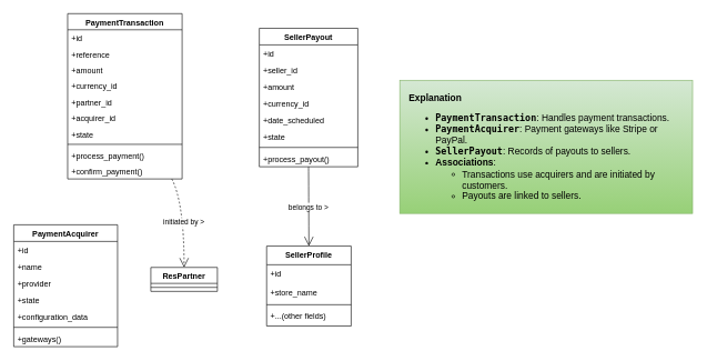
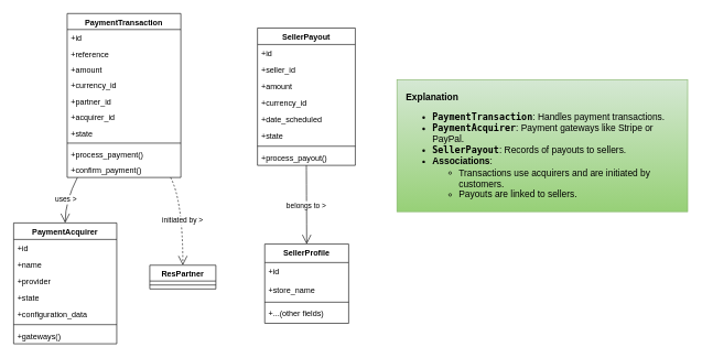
  <mxCell id="0" />
  <mxCell id="1" parent="0" />
  <mxCell id="2" value="PaymentTransaction" style="swimlane;fontStyle=1;align=center;verticalAlign=top;childLayout=stackLayout;horizontal=1;startSize=24.2;horizontalStack=0;resizeParent=1;resizeParentMax=0;resizeLast=0;collapsible=0;marginBottom=0;" vertex="1" parent="1"><mxGeometry x="101" y="20" width="172" height="248.2" as="geometry" /></mxCell>
  <mxCell id="3" value="+id" style="text;strokeColor=none;fillColor=none;align=left;verticalAlign=top;spacingLeft=4;spacingRight=4;overflow=hidden;rotatable=0;points=[[0,0.5],[1,0.5]];portConstraint=eastwest;" vertex="1" parent="2"><mxGeometry y="24.2" width="172" height="24" as="geometry" /></mxCell>
  <mxCell id="4" value="+reference" style="text;strokeColor=none;fillColor=none;align=left;verticalAlign=top;spacingLeft=4;spacingRight=4;overflow=hidden;rotatable=0;points=[[0,0.5],[1,0.5]];portConstraint=eastwest;" vertex="1" parent="2"><mxGeometry y="48.2" width="172" height="24" as="geometry" /></mxCell>
  <mxCell id="5" value="+amount" style="text;strokeColor=none;fillColor=none;align=left;verticalAlign=top;spacingLeft=4;spacingRight=4;overflow=hidden;rotatable=0;points=[[0,0.5],[1,0.5]];portConstraint=eastwest;" vertex="1" parent="2"><mxGeometry y="72.2" width="172" height="24" as="geometry" /></mxCell>
  <mxCell id="6" value="+currency_id" style="text;strokeColor=none;fillColor=none;align=left;verticalAlign=top;spacingLeft=4;spacingRight=4;overflow=hidden;rotatable=0;points=[[0,0.5],[1,0.5]];portConstraint=eastwest;" vertex="1" parent="2"><mxGeometry y="96.2" width="172" height="24" as="geometry" /></mxCell>
  <mxCell id="7" value="+partner_id" style="text;strokeColor=none;fillColor=none;align=left;verticalAlign=top;spacingLeft=4;spacingRight=4;overflow=hidden;rotatable=0;points=[[0,0.5],[1,0.5]];portConstraint=eastwest;" vertex="1" parent="2"><mxGeometry y="120.2" width="172" height="24" as="geometry" /></mxCell>
  <mxCell id="8" value="+acquirer_id" style="text;strokeColor=none;fillColor=none;align=left;verticalAlign=top;spacingLeft=4;spacingRight=4;overflow=hidden;rotatable=0;points=[[0,0.5],[1,0.5]];portConstraint=eastwest;" vertex="1" parent="2"><mxGeometry y="144.2" width="172" height="24" as="geometry" /></mxCell>
  <mxCell id="9" value="+state" style="text;strokeColor=none;fillColor=none;align=left;verticalAlign=top;spacingLeft=4;spacingRight=4;overflow=hidden;rotatable=0;points=[[0,0.5],[1,0.5]];portConstraint=eastwest;" vertex="1" parent="2"><mxGeometry y="168.2" width="172" height="24" as="geometry" /></mxCell>
  <mxCell id="10" style="line;strokeWidth=1;fillColor=none;align=left;verticalAlign=middle;spacingTop=-1;spacingLeft=3;spacingRight=3;rotatable=0;labelPosition=right;points=[];portConstraint=eastwest;strokeColor=inherit;" vertex="1" parent="2"><mxGeometry y="192.2" width="172" height="8" as="geometry" /></mxCell>
  <mxCell id="11" value="+process_payment()" style="text;strokeColor=none;fillColor=none;align=left;verticalAlign=top;spacingLeft=4;spacingRight=4;overflow=hidden;rotatable=0;points=[[0,0.5],[1,0.5]];portConstraint=eastwest;" vertex="1" parent="2"><mxGeometry y="200.2" width="172" height="24" as="geometry" /></mxCell>
  <mxCell id="12" value="+confirm_payment()" style="text;strokeColor=none;fillColor=none;align=left;verticalAlign=top;spacingLeft=4;spacingRight=4;overflow=hidden;rotatable=0;points=[[0,0.5],[1,0.5]];portConstraint=eastwest;" vertex="1" parent="2"><mxGeometry y="224.2" width="172" height="24" as="geometry" /></mxCell>
  <mxCell id="13" value="PaymentAcquirer" style="swimlane;fontStyle=1;align=center;verticalAlign=top;childLayout=stackLayout;horizontal=1;startSize=25;horizontalStack=0;resizeParent=1;resizeParentMax=0;resizeLast=0;collapsible=0;marginBottom=0;" vertex="1" parent="1"><mxGeometry x="20" y="337" width="156" height="183" as="geometry" /></mxCell>
  <mxCell id="14" value="+id" style="text;strokeColor=none;fillColor=none;align=left;verticalAlign=top;spacingLeft=4;spacingRight=4;overflow=hidden;rotatable=0;points=[[0,0.5],[1,0.5]];portConstraint=eastwest;" vertex="1" parent="13"><mxGeometry y="25" width="156" height="25" as="geometry" /></mxCell>
  <mxCell id="15" value="+name" style="text;strokeColor=none;fillColor=none;align=left;verticalAlign=top;spacingLeft=4;spacingRight=4;overflow=hidden;rotatable=0;points=[[0,0.5],[1,0.5]];portConstraint=eastwest;" vertex="1" parent="13"><mxGeometry y="50" width="156" height="25" as="geometry" /></mxCell>
  <mxCell id="16" value="+provider" style="text;strokeColor=none;fillColor=none;align=left;verticalAlign=top;spacingLeft=4;spacingRight=4;overflow=hidden;rotatable=0;points=[[0,0.5],[1,0.5]];portConstraint=eastwest;" vertex="1" parent="13"><mxGeometry y="75" width="156" height="25" as="geometry" /></mxCell>
  <mxCell id="17" value="+state" style="text;strokeColor=none;fillColor=none;align=left;verticalAlign=top;spacingLeft=4;spacingRight=4;overflow=hidden;rotatable=0;points=[[0,0.5],[1,0.5]];portConstraint=eastwest;" vertex="1" parent="13"><mxGeometry y="100" width="156" height="25" as="geometry" /></mxCell>
  <mxCell id="18" value="+configuration_data" style="text;strokeColor=none;fillColor=none;align=left;verticalAlign=top;spacingLeft=4;spacingRight=4;overflow=hidden;rotatable=0;points=[[0,0.5],[1,0.5]];portConstraint=eastwest;" vertex="1" parent="13"><mxGeometry y="125" width="156" height="25" as="geometry" /></mxCell>
  <mxCell id="19" style="line;strokeWidth=1;fillColor=none;align=left;verticalAlign=middle;spacingTop=-1;spacingLeft=3;spacingRight=3;rotatable=0;labelPosition=right;points=[];portConstraint=eastwest;strokeColor=inherit;" vertex="1" parent="13"><mxGeometry y="150" width="156" height="8" as="geometry" /></mxCell>
  <mxCell id="20" value="+gateways()" style="text;strokeColor=none;fillColor=none;align=left;verticalAlign=top;spacingLeft=4;spacingRight=4;overflow=hidden;rotatable=0;points=[[0,0.5],[1,0.5]];portConstraint=eastwest;" vertex="1" parent="13"><mxGeometry y="158" width="156" height="25" as="geometry" /></mxCell>
  <mxCell id="21" value="SellerPayout" style="swimlane;fontStyle=1;align=center;verticalAlign=top;childLayout=stackLayout;horizontal=1;startSize=24.875;horizontalStack=0;resizeParent=1;resizeParentMax=0;resizeLast=0;collapsible=0;marginBottom=0;" vertex="1" parent="1"><mxGeometry x="389" y="42" width="148" height="207.875" as="geometry" /></mxCell>
  <mxCell id="22" value="+id" style="text;strokeColor=none;fillColor=none;align=left;verticalAlign=top;spacingLeft=4;spacingRight=4;overflow=hidden;rotatable=0;points=[[0,0.5],[1,0.5]];portConstraint=eastwest;" vertex="1" parent="21"><mxGeometry y="24.875" width="148" height="25" as="geometry" /></mxCell>
  <mxCell id="23" value="+seller_id" style="text;strokeColor=none;fillColor=none;align=left;verticalAlign=top;spacingLeft=4;spacingRight=4;overflow=hidden;rotatable=0;points=[[0,0.5],[1,0.5]];portConstraint=eastwest;" vertex="1" parent="21"><mxGeometry y="49.875" width="148" height="25" as="geometry" /></mxCell>
  <mxCell id="24" value="+amount" style="text;strokeColor=none;fillColor=none;align=left;verticalAlign=top;spacingLeft=4;spacingRight=4;overflow=hidden;rotatable=0;points=[[0,0.5],[1,0.5]];portConstraint=eastwest;" vertex="1" parent="21"><mxGeometry y="74.875" width="148" height="25" as="geometry" /></mxCell>
  <mxCell id="25" value="+currency_id" style="text;strokeColor=none;fillColor=none;align=left;verticalAlign=top;spacingLeft=4;spacingRight=4;overflow=hidden;rotatable=0;points=[[0,0.5],[1,0.5]];portConstraint=eastwest;" vertex="1" parent="21"><mxGeometry y="99.875" width="148" height="25" as="geometry" /></mxCell>
  <mxCell id="26" value="+date_scheduled" style="text;strokeColor=none;fillColor=none;align=left;verticalAlign=top;spacingLeft=4;spacingRight=4;overflow=hidden;rotatable=0;points=[[0,0.5],[1,0.5]];portConstraint=eastwest;" vertex="1" parent="21"><mxGeometry y="124.875" width="148" height="25" as="geometry" /></mxCell>
  <mxCell id="27" value="+state" style="text;strokeColor=none;fillColor=none;align=left;verticalAlign=top;spacingLeft=4;spacingRight=4;overflow=hidden;rotatable=0;points=[[0,0.5],[1,0.5]];portConstraint=eastwest;" vertex="1" parent="21"><mxGeometry y="149.875" width="148" height="25" as="geometry" /></mxCell>
  <mxCell id="28" style="line;strokeWidth=1;fillColor=none;align=left;verticalAlign=middle;spacingTop=-1;spacingLeft=3;spacingRight=3;rotatable=0;labelPosition=right;points=[];portConstraint=eastwest;strokeColor=inherit;" vertex="1" parent="21"><mxGeometry y="174.875" width="148" height="8" as="geometry" /></mxCell>
  <mxCell id="29" value="+process_payout()" style="text;strokeColor=none;fillColor=none;align=left;verticalAlign=top;spacingLeft=4;spacingRight=4;overflow=hidden;rotatable=0;points=[[0,0.5],[1,0.5]];portConstraint=eastwest;" vertex="1" parent="21"><mxGeometry y="182.875" width="148" height="25" as="geometry" /></mxCell>
  <mxCell id="30" value="SellerProfile" style="swimlane;fontStyle=1;align=center;verticalAlign=top;childLayout=stackLayout;horizontal=1;startSize=28;horizontalStack=0;resizeParent=1;resizeParentMax=0;resizeLast=0;collapsible=0;marginBottom=0;" vertex="1" parent="1"><mxGeometry x="400" y="369" width="127" height="120" as="geometry" /></mxCell>
  <mxCell id="31" value="+id" style="text;strokeColor=none;fillColor=none;align=left;verticalAlign=top;spacingLeft=4;spacingRight=4;overflow=hidden;rotatable=0;points=[[0,0.5],[1,0.5]];portConstraint=eastwest;" vertex="1" parent="30"><mxGeometry y="28" width="127" height="28" as="geometry" /></mxCell>
  <mxCell id="32" value="+store_name" style="text;strokeColor=none;fillColor=none;align=left;verticalAlign=top;spacingLeft=4;spacingRight=4;overflow=hidden;rotatable=0;points=[[0,0.5],[1,0.5]];portConstraint=eastwest;" vertex="1" parent="30"><mxGeometry y="56" width="127" height="28" as="geometry" /></mxCell>
  <mxCell id="33" style="line;strokeWidth=1;fillColor=none;align=left;verticalAlign=middle;spacingTop=-1;spacingLeft=3;spacingRight=3;rotatable=0;labelPosition=right;points=[];portConstraint=eastwest;strokeColor=inherit;" vertex="1" parent="30"><mxGeometry y="84" width="127" height="8" as="geometry" /></mxCell>
  <mxCell id="34" value="+...(other fields)" style="text;strokeColor=none;fillColor=none;align=left;verticalAlign=top;spacingLeft=4;spacingRight=4;overflow=hidden;rotatable=0;points=[[0,0.5],[1,0.5]];portConstraint=eastwest;" vertex="1" parent="30"><mxGeometry y="92" width="127" height="28" as="geometry" /></mxCell>
  <mxCell id="35" value="ResPartner" style="swimlane;fontStyle=1;align=center;verticalAlign=top;childLayout=stackLayout;horizontal=1;startSize=24;horizontalStack=0;resizeParent=1;resizeParentMax=0;resizeLast=0;collapsible=0;marginBottom=0;" vertex="1" parent="1"><mxGeometry x="226" y="401" width="100" height="36" as="geometry" /></mxCell>
  <mxCell id="36" style="line;strokeWidth=1;fillColor=none;align=left;verticalAlign=middle;spacingTop=-1;spacingLeft=3;spacingRight=3;rotatable=0;labelPosition=right;points=[];portConstraint=eastwest;strokeColor=inherit;" vertex="1" parent="35"><mxGeometry y="24" width="100" height="12" as="geometry" /></mxCell>
+ <mxCell id="37" value="uses &gt;" style="curved=1;startArrow=none;endArrow=open;endSize=12;exitX=0.09;exitY=1;entryX=0.5;entryY=0;rounded=0;" edge="1" parent="1" source="2" target="13"><mxGeometry relative="1" as="geometry"><Array as="points"><mxPoint x="98" y="304" /></Array></mxGeometry></mxCell>
  <mxCell id="38" value="initiated by &gt;" style="curved=1;startArrow=none;endArrow=open;endSize=12;exitX=0.91;exitY=1;entryX=0.5;entryY=-0.01;rounded=0;dashed=1;" edge="1" parent="1" source="2" target="35"><mxGeometry relative="1" as="geometry"><Array as="points"><mxPoint x="276" y="304" /></Array></mxGeometry></mxCell>
  <mxCell id="39" value="belongs to &gt;" style="curved=1;startArrow=none;endArrow=open;endSize=12;exitX=0.5;exitY=1;entryX=0.5;entryY=0;rounded=0;" edge="1" parent="1" source="21" target="30"><mxGeometry relative="1" as="geometry"><Array as="points" /></mxGeometry></mxCell>
  <mxCell id="40" value="&lt;h3 style=&quot;font-size: 14px;&quot;&gt;&lt;strong style=&quot;font-size: 14px;&quot;&gt;Explanation&lt;/strong&gt;&lt;/h3&gt;&lt;ul style=&quot;font-size: 14px;&quot;&gt;&lt;li style=&quot;font-size: 14px;&quot;&gt;&lt;strong style=&quot;font-size: 14px;&quot;&gt;&lt;code style=&quot;font-size: 14px;&quot;&gt;PaymentTransaction&lt;/code&gt;&lt;/strong&gt;: Handles payment transactions.&lt;/li&gt;&lt;li style=&quot;font-size: 14px;&quot;&gt;&lt;strong style=&quot;font-size: 14px;&quot;&gt;&lt;code style=&quot;font-size: 14px;&quot;&gt;PaymentAcquirer&lt;/code&gt;&lt;/strong&gt;: Payment gateways like Stripe or PayPal.&lt;/li&gt;&lt;li style=&quot;font-size: 14px;&quot;&gt;&lt;strong style=&quot;font-size: 14px;&quot;&gt;&lt;code style=&quot;font-size: 14px;&quot;&gt;SellerPayout&lt;/code&gt;&lt;/strong&gt;: Records of payouts to sellers.&lt;/li&gt;&lt;li style=&quot;font-size: 14px;&quot;&gt;&lt;strong style=&quot;font-size: 14px;&quot;&gt;Associations&lt;/strong&gt;:&lt;ul style=&quot;font-size: 14px;&quot;&gt;&lt;li style=&quot;font-size: 14px;&quot;&gt;Transactions use acquirers and are initiated by customers.&lt;/li&gt;&lt;li style=&quot;font-size: 14px;&quot;&gt;Payouts are linked to sellers.&lt;/li&gt;&lt;/ul&gt;&lt;/li&gt;&lt;/ul&gt;" style="rounded=0;whiteSpace=wrap;html=1;align=left;spacing=14;fillColor=#d5e8d4;gradientColor=#97d077;strokeColor=#82b366;fontSize=14;" vertex="1" parent="1"><mxGeometry x="600" y="120" width="440" height="200" as="geometry" /></mxCell>
